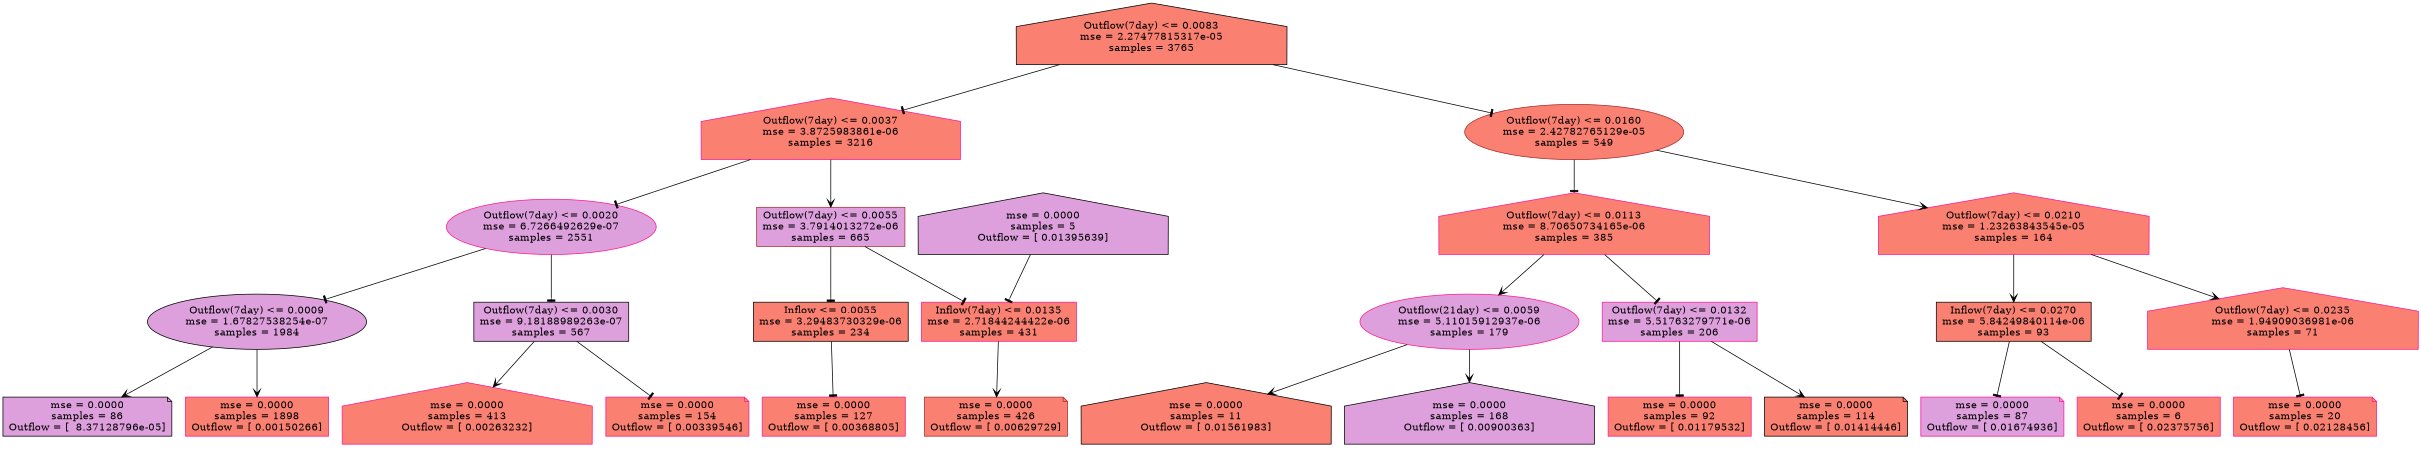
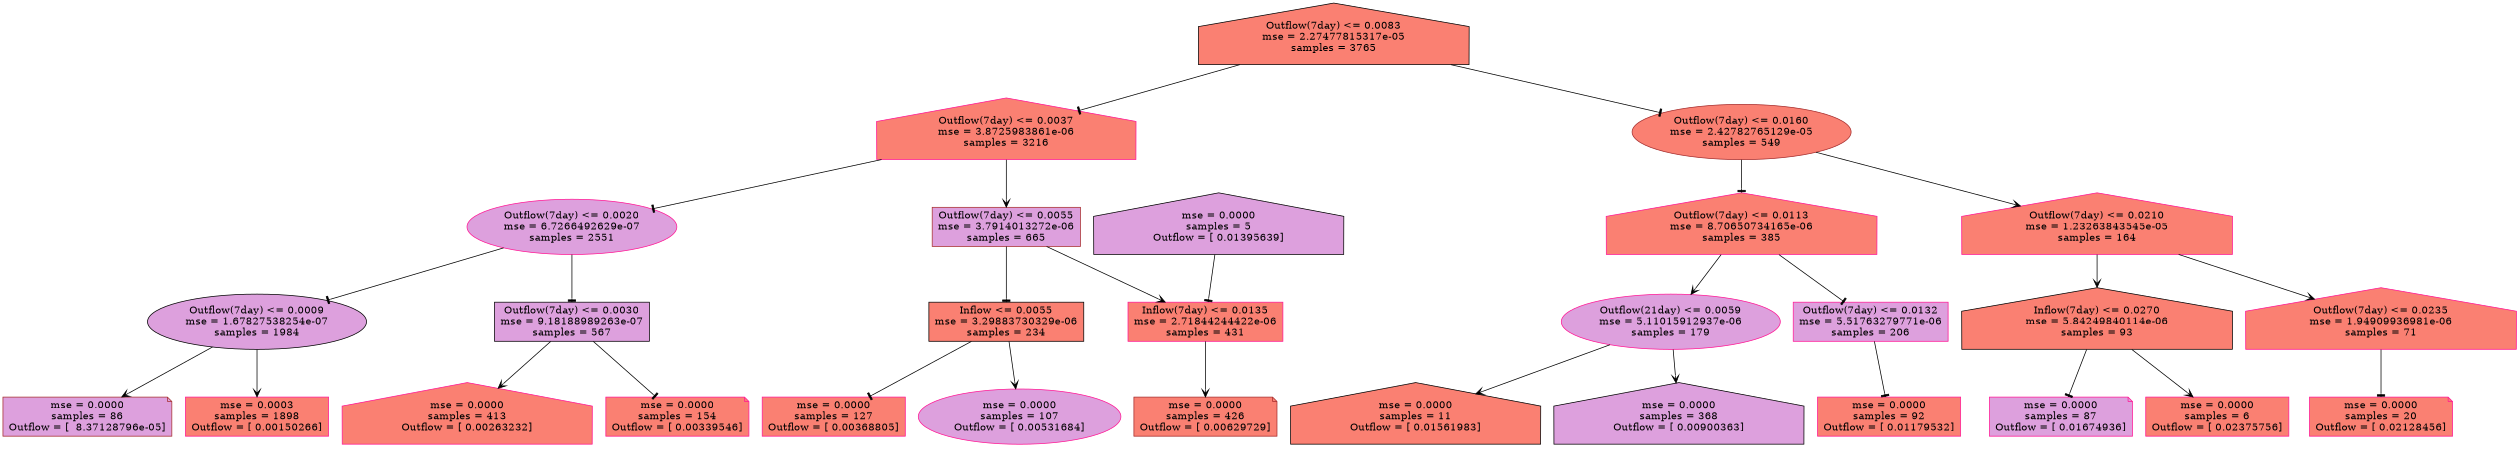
  digraph {
    node [color=deeppink fillcolor=salmon shape=house style=filled]
    edge [arrowhead=tee]
    n1 [color=black label="Outflow(7day) <= 0.0083\nmse = 2.27477815317e-05\nsamples = 3765"]
    n2 [label="Outflow(7day) <= 0.0037\nmse = 3.8725983861e-06\nsamples = 3216"]
    n3 [color=brown label="Outflow(7day) <= 0.0160\nmse = 2.42782765129e-05\nsamples = 549" shape=ellipse]
    n4 [fillcolor=plum label="Outflow(7day) <= 0.0020\nmse = 6.7266492629e-07\nsamples = 2551" shape=ellipse]
    n5 [color=brown fillcolor=plum label="Outflow(7day) <= 0.0055\nmse = 3.7914013272e-06\nsamples = 665" shape=box]
    n6 [label="Outflow(7day) <= 0.0113\nmse = 8.70650734165e-06\nsamples = 385"]
    n7 [label="Outflow(7day) <= 0.0210\nmse = 1.23263843545e-05\nsamples = 164"]
    n8 [color=black fillcolor=plum label="Outflow(7day) <= 0.0009\nmse = 1.67827538254e-07\nsamples = 1984" shape=ellipse]
    n9 [color=black fillcolor=plum label="Outflow(7day) <= 0.0030\nmse = 9.18188989263e-07\nsamples = 567" shape=box]
-   n10 [color=black label="Inflow <= 0.0055\nmse = 3.29483730329e-06\nsamples = 234" shape=box]
+   n10 [color=black label="Inflow <= 0.0055\nmse = 3.29883730329e-06\nsamples = 234" shape=box]
    n11 [label="Inflow(7day) <= 0.0135\nmse = 2.71844244422e-06\nsamples = 431" shape=box]
-   n12 [color=black fillcolor=plum label="mse = 0.0000\nsamples = 86\nOutflow = [  8.37128796e-05]" shape=note]
-   n13 [label="mse = 0.0000\nsamples = 1898\nOutflow = [ 0.00150266]" shape=box]
+   n12 [color=brown fillcolor=plum label="mse = 0.0000\nsamples = 86\nOutflow = [  8.37128796e-05]" shape=note]
+   n13 [label="mse = 0.0003\nsamples = 1898\nOutflow = [ 0.00150266]" shape=box]
    n14 [label="mse = 0.0000\nsamples = 413\nOutflow = [ 0.00263232]"]
    n15 [label="mse = 0.0000\nsamples = 154\nOutflow = [ 0.00339546]" shape=note]
    n16 [label="mse = 0.0000\nsamples = 127\nOutflow = [ 0.00368805]" shape=box]
+   n17 [fillcolor=plum label="mse = 0.0000\nsamples = 107\nOutflow = [ 0.00531684]" shape=ellipse]
    n18 [color=brown label="mse = 0.0000\nsamples = 426\nOutflow = [ 0.00629729]" shape=note]
    n19 [color=black fillcolor=plum label="mse = 0.0000\nsamples = 5\nOutflow = [ 0.01395639]"]
    n20 [fillcolor=plum label="Outflow(21day) <= 0.0059\nmse = 5.11015912937e-06\nsamples = 179" shape=ellipse]
    n21 [fillcolor=plum label="Outflow(7day) <= 0.0132\nmse = 5.51763279771e-06\nsamples = 206" shape=box]
-   n22 [color=black label="Inflow(7day) <= 0.0270\nmse = 5.84249840114e-06\nsamples = 93" shape=box]
-   n23 [label="Outflow(7day) <= 0.0235\nmse = 1.94909036981e-06\nsamples = 71"]
+   n22 [color=black label="Inflow(7day) <= 0.0270\nmse = 5.84249840114e-06\nsamples = 93"]
+   n23 [label="Outflow(7day) <= 0.0235\nmse = 1.94909936981e-06\nsamples = 71"]
    n24 [color=black label="mse = 0.0000\nsamples = 11\nOutflow = [ 0.01561983]"]
-   n25 [color=black fillcolor=plum label="mse = 0.0000\nsamples = 168\nOutflow = [ 0.00900363]"]
+   n25 [color=black fillcolor=plum label="mse = 0.0000\nsamples = 368\nOutflow = [ 0.00900363]"]
    n26 [label="mse = 0.0000\nsamples = 92\nOutflow = [ 0.01179532]" shape=box]
-   n27 [color=black label="mse = 0.0000\nsamples = 114\nOutflow = [ 0.01414446]" shape=note]
    n28 [fillcolor=plum label="mse = 0.0000\nsamples = 87\nOutflow = [ 0.01674936]" shape=note]
    n29 [label="mse = 0.0000\nsamples = 6\nOutflow = [ 0.02375756]" shape=box]
    n30 [label="mse = 0.0000\nsamples = 20\nOutflow = [ 0.02128456]" shape=note]
    n1 -> n2
    n1 -> n3
    n2 -> n4
    n2 -> n5 [arrowhead=vee]
    n3 -> n6
    n3 -> n7 [arrowhead=vee]
    n4 -> n8
    n4 -> n9
    n5 -> n10
-   n5 -> n11
+   n5 -> n11 [arrowhead=vee]
    n6 -> n20 [arrowhead=vee]
    n6 -> n21
    n7 -> n22 [arrowhead=vee]
    n7 -> n23 [arrowhead=vee]
    n8 -> n12 [arrowhead=vee]
    n8 -> n13 [arrowhead=vee]
    n9 -> n14 [arrowhead=vee]
    n9 -> n15
    n10 -> n16
+   n10 -> n17 [arrowhead=vee]
    n11 -> n18 [arrowhead=vee]
    n19 -> n11
    n20 -> n24 [arrowhead=vee]
    n20 -> n25 [arrowhead=vee]
    n21 -> n26
-   n21 -> n27 [arrowhead=vee]
    n22 -> n28
-   n22 -> n29
+   n22 -> n29 [arrowhead=vee]
    n23 -> n30
  }
